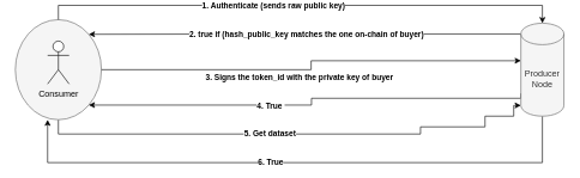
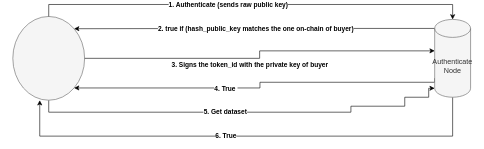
  <mxCell id="0" />
  <mxCell id="1" parent="0" />
  <mxCell id="2" value="&lt;b&gt;5. Get dataset&lt;/b&gt;" style="edgeStyle=orthogonalEdgeStyle;rounded=0;orthogonalLoop=1;jettySize=auto;html=1;exitX=0.5;exitY=1;exitDx=0;exitDy=0;entryX=0;entryY=1;entryDx=0;entryDy=-15;entryPerimeter=0;" parent="1" source="3" target="10" edge="1"><mxGeometry x="-0.106" relative="1" as="geometry"><mxPoint x="725" y="190" as="targetPoint" /><Array as="points"><mxPoint x="80" y="180" /><mxPoint x="585" y="180" /><mxPoint x="585" y="170" /><mxPoint x="675" y="170" /><mxPoint x="675" y="155" /><mxPoint x="715" y="155" /><mxPoint x="715" y="140" /></Array><mxPoint as="offset" /></mxGeometry></mxCell>
  <mxCell id="3" value="" style="ellipse;whiteSpace=wrap;html=1;fillColor=#f5f5f5;fontColor=#333333;strokeColor=#666666;" parent="1" vertex="1"><mxGeometry x="20" y="20" width="120" height="140" as="geometry" /></mxCell>
  <mxCell id="4" style="edgeStyle=orthogonalEdgeStyle;rounded=0;orthogonalLoop=1;jettySize=auto;html=1;exitX=0;exitY=0;exitDx=0;exitDy=15;exitPerimeter=0;entryX=1;entryY=0;entryDx=0;entryDy=0;" parent="1" source="10" target="3" edge="1"><mxGeometry relative="1" as="geometry"><mxPoint x="175" y="75" as="targetPoint" /></mxGeometry></mxCell>
  <mxCell id="5" value="&lt;b&gt;2. true if (hash_public_key matches the one on-chain of buyer)&lt;/b&gt;" style="edgeLabel;html=1;align=center;verticalAlign=middle;resizable=0;points=[];" parent="4" vertex="1" connectable="0"><mxGeometry x="0.125" y="5" relative="1" as="geometry"><mxPoint x="39" y="-5" as="offset" /></mxGeometry></mxCell>
  <mxCell id="6" style="edgeStyle=orthogonalEdgeStyle;rounded=0;orthogonalLoop=1;jettySize=auto;html=1;exitX=0;exitY=0.755;exitDx=0;exitDy=0;exitPerimeter=0;entryX=1;entryY=1;entryDx=0;entryDy=0;" parent="1" source="10" target="3" edge="1"><mxGeometry relative="1" as="geometry"><Array as="points"><mxPoint x="725" y="130" /><mxPoint x="433" y="130" /><mxPoint x="433" y="140" /></Array></mxGeometry></mxCell>
  <mxCell id="7" value="&lt;b&gt;4. True&amp;nbsp;&lt;/b&gt;" style="edgeLabel;html=1;align=center;verticalAlign=middle;resizable=0;points=[];" parent="6" vertex="1" connectable="0"><mxGeometry x="0.2" y="-1" relative="1" as="geometry"><mxPoint x="5" y="2" as="offset" /></mxGeometry></mxCell>
  <mxCell id="8" style="edgeStyle=orthogonalEdgeStyle;rounded=0;orthogonalLoop=1;jettySize=auto;html=1;exitX=0.5;exitY=1;exitDx=0;exitDy=0;exitPerimeter=0;entryX=0.375;entryY=1;entryDx=0;entryDy=0;entryPerimeter=0;" parent="1" source="10" target="3" edge="1"><mxGeometry relative="1" as="geometry"><Array as="points"><mxPoint x="755" y="220" /><mxPoint x="65" y="220" /></Array></mxGeometry></mxCell>
  <mxCell id="9" value="&lt;b&gt;6. True&lt;/b&gt;" style="edgeLabel;html=1;align=center;verticalAlign=middle;resizable=0;points=[];" parent="8" vertex="1" connectable="0"><mxGeometry x="-0.066" y="-1" relative="1" as="geometry"><mxPoint x="-64" as="offset" /></mxGeometry></mxCell>
- <mxCell id="10" value="Producer Node" style="shape=cylinder3;whiteSpace=wrap;html=1;boundedLbl=1;backgroundOutline=1;size=15;fillColor=#f5f5f5;fontColor=#333333;strokeColor=#666666;" parent="1" vertex="1"><mxGeometry x="725" y="25" width="60" height="130" as="geometry" /></mxCell>
+ <mxCell id="10" value="Authenticate Node" style="shape=cylinder3;whiteSpace=wrap;html=1;boundedLbl=1;backgroundOutline=1;size=15;fillColor=#f5f5f5;fontColor=#333333;strokeColor=#666666;" parent="1" vertex="1"><mxGeometry x="725" y="25" width="60" height="130" as="geometry" /></mxCell>
  <mxCell id="11" style="edgeStyle=orthogonalEdgeStyle;rounded=0;orthogonalLoop=1;jettySize=auto;html=1;entryX=0.5;entryY=0;entryDx=0;entryDy=0;entryPerimeter=0;exitX=0.5;exitY=0;exitDx=0;exitDy=0;" parent="1" source="3" target="10" edge="1"><mxGeometry relative="1" as="geometry"><mxPoint x="135" y="40" as="sourcePoint" /></mxGeometry></mxCell>
  <mxCell id="12" value="&lt;b&gt;1. Authenticate (sends raw public key)&lt;/b&gt;" style="edgeLabel;html=1;align=center;verticalAlign=middle;resizable=0;points=[];" parent="11" vertex="1" connectable="0"><mxGeometry x="-0.113" relative="1" as="geometry"><mxPoint as="offset" /></mxGeometry></mxCell>
  <mxCell id="13" style="edgeStyle=orthogonalEdgeStyle;rounded=0;orthogonalLoop=1;jettySize=auto;html=1;entryX=0;entryY=0;entryDx=0;entryDy=52.5;entryPerimeter=0;" parent="1" source="3" target="10" edge="1"><mxGeometry relative="1" as="geometry"><mxPoint x="165" y="125" as="sourcePoint" /></mxGeometry></mxCell>
  <mxCell id="14" value="&lt;b&gt;3. Signs the token_id with the private key of buyer&lt;/b&gt;" style="edgeLabel;html=1;align=center;verticalAlign=middle;resizable=0;points=[];" parent="13" vertex="1" connectable="0"><mxGeometry x="-0.181" y="1" relative="1" as="geometry"><mxPoint x="30" y="11" as="offset" /></mxGeometry></mxCell>
- <mxCell id="15" value="Consumer" style="shape=umlActor;verticalLabelPosition=bottom;verticalAlign=top;html=1;" parent="1" vertex="1"><mxGeometry x="65" y="50" width="30" height="60" as="geometry" /></mxCell>
